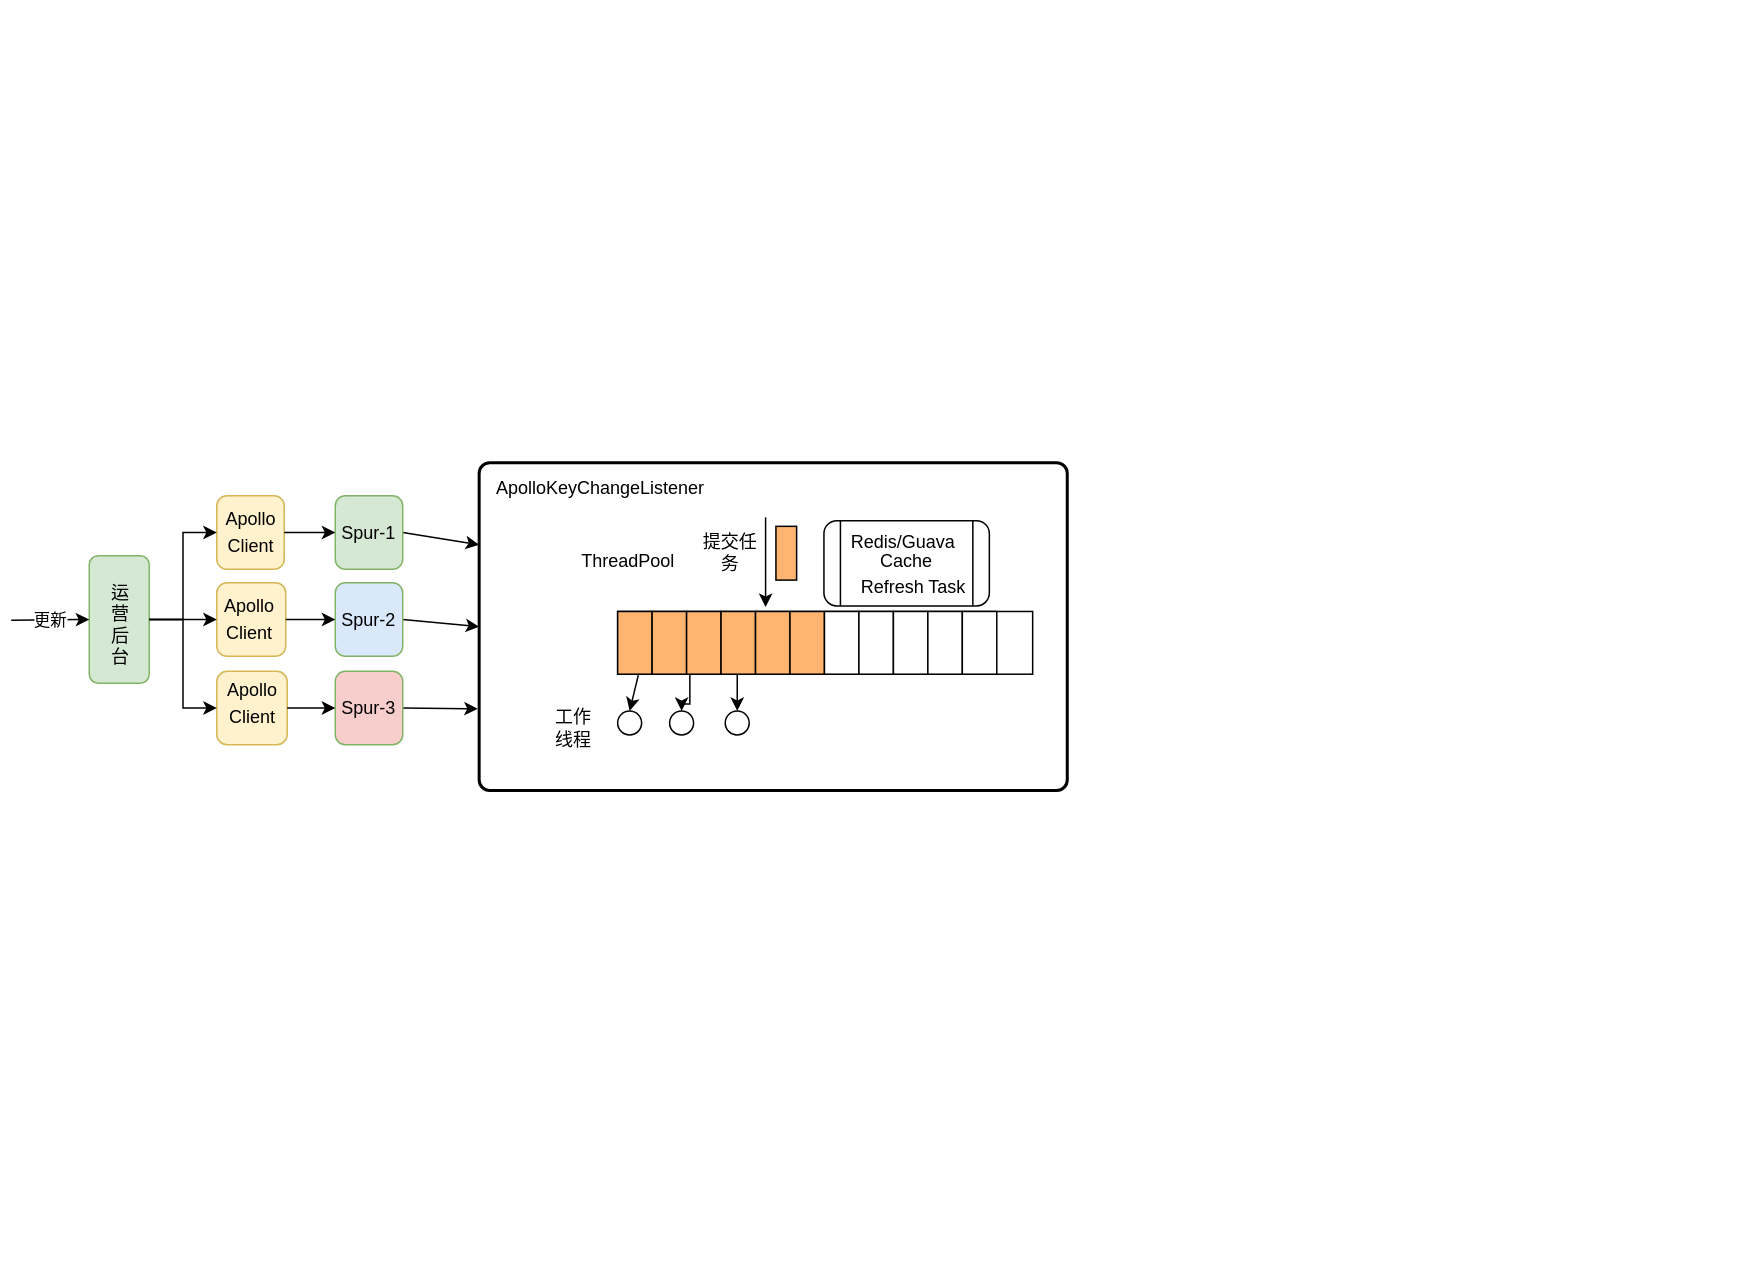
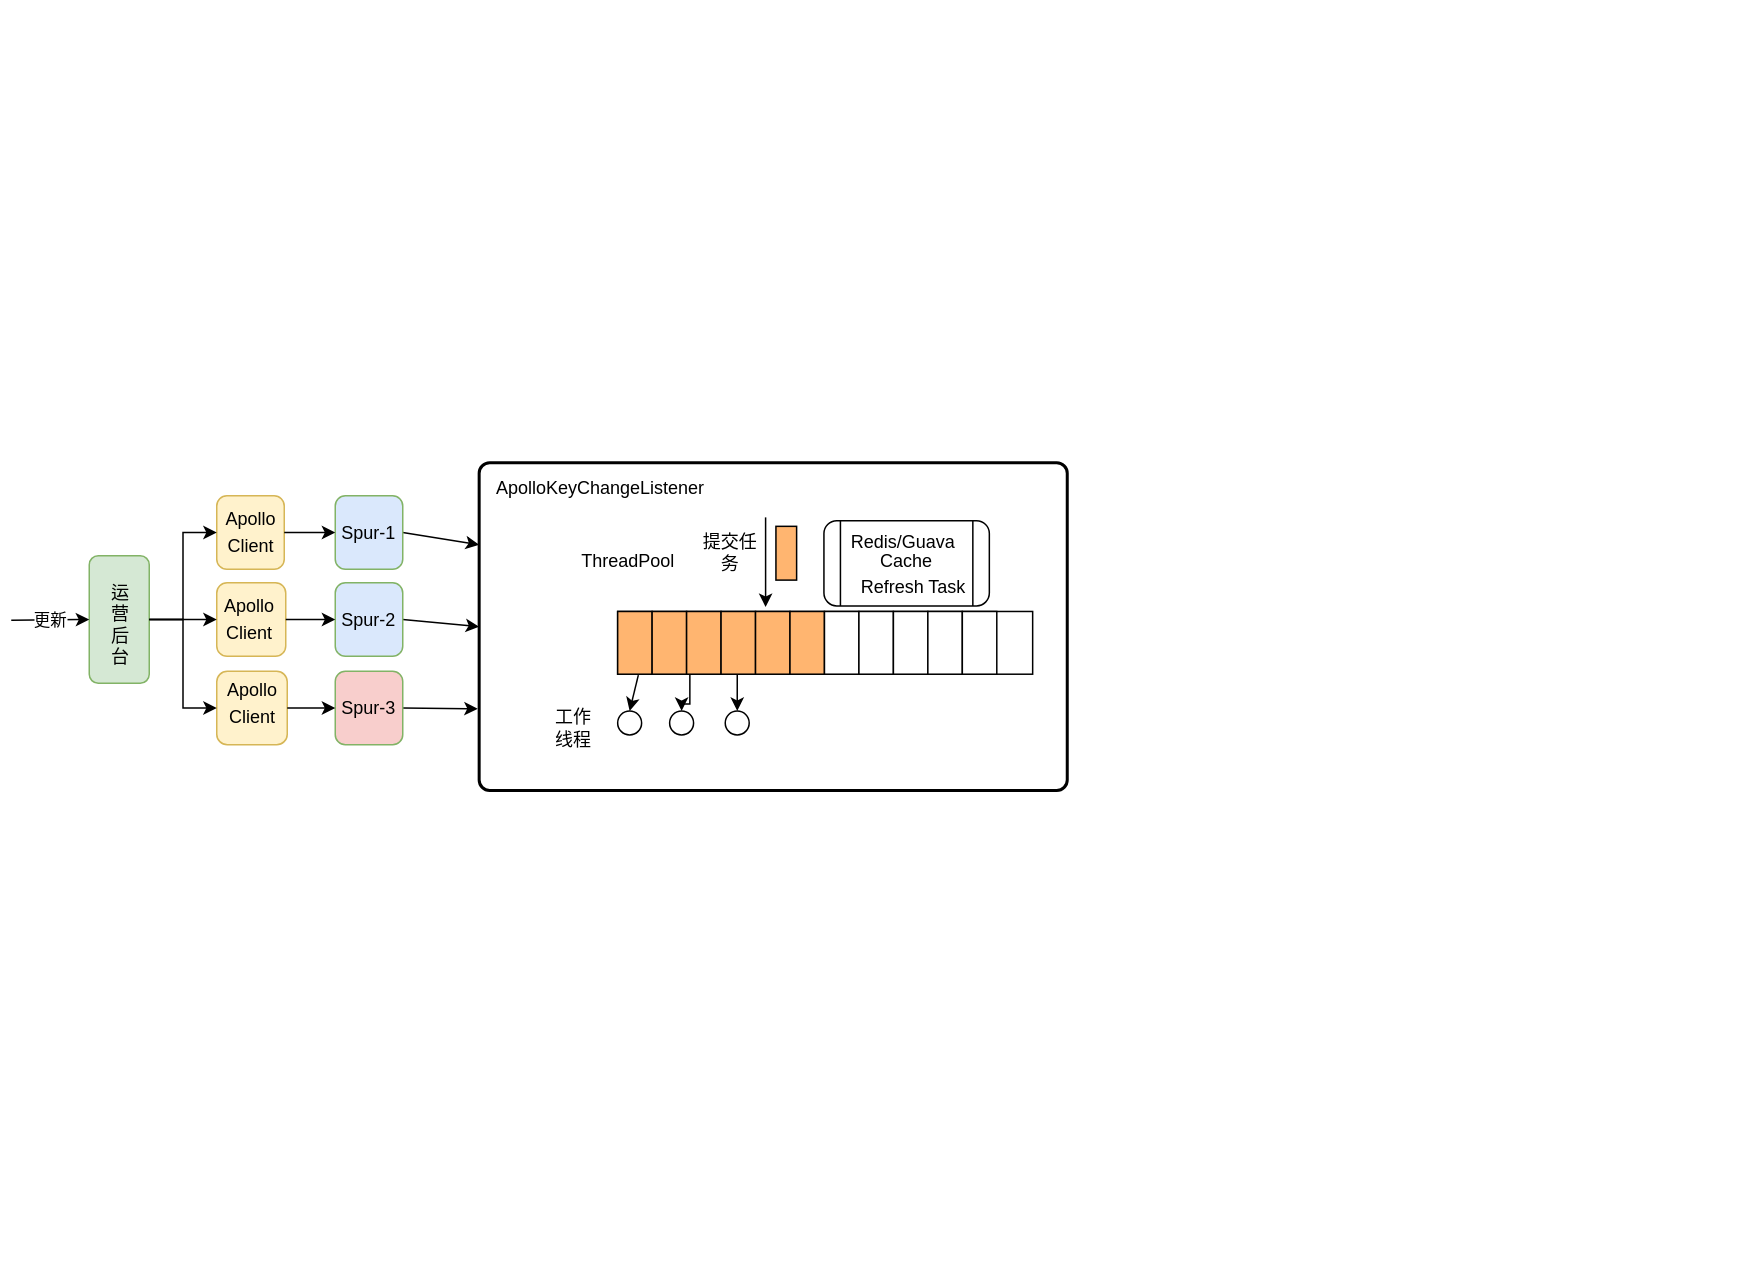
  <mxCell id="0" />
  <mxCell id="1" parent="0" />
  <mxCell id="2" value="" style="group;rotation=90;" vertex="1" connectable="0" parent="1"><mxGeometry x="486" y="20" width="480" height="795" as="geometry" /></mxCell>
  <mxCell id="3" value="" style="group;rotation=180;" vertex="1" connectable="0" parent="2"><mxGeometry x="-41" y="125" width="397" height="689" as="geometry" /></mxCell>
  <mxCell id="4" value="" style="group" vertex="1" connectable="0" parent="3"><mxGeometry x="-146" y="149" width="373" height="229.5" as="geometry" /></mxCell>
  <mxCell id="5" value="" style="group" parent="4" vertex="1" connectable="0"><mxGeometry x="4" y="14" width="369" height="218.5" as="geometry" /></mxCell>
  <mxCell id="6" value="" style="rounded=1;whiteSpace=wrap;html=1;absoluteArcSize=1;arcSize=14;strokeWidth=2;" parent="5" vertex="1"><mxGeometry x="-23.062" width="392.062" height="218.5" as="geometry" /></mxCell>
  <mxCell id="7" value="ApolloKeyChangeListener" style="text;html=1;strokeColor=none;fillColor=none;align=center;verticalAlign=middle;whiteSpace=wrap;rounded=0;" parent="5" vertex="1"><mxGeometry x="-28" width="171.62" height="34.38" as="geometry" /></mxCell>
  <mxCell id="8" value="" style="group" parent="5" vertex="1" connectable="0"><mxGeometry x="23.062" y="36.417" width="322.875" height="152.95" as="geometry" /></mxCell>
  <mxCell id="9" value="" style="rounded=0;whiteSpace=wrap;html=1;" parent="8" vertex="1"><mxGeometry x="46.21" y="62.731" width="276.665" height="41.821" as="geometry" /></mxCell>
  <mxCell id="10" value="" style="endArrow=classic;html=1;" parent="8" edge="1"><mxGeometry width="50" height="50" relative="1" as="geometry"><mxPoint x="144.835" as="sourcePoint" /><mxPoint x="144.835" y="59.746" as="targetPoint" /></mxGeometry></mxCell>
  <mxCell id="11" value="" style="rounded=0;whiteSpace=wrap;html=1;fillColor=#FFB570;" parent="8" vertex="1"><mxGeometry x="151.731" y="5.975" width="13.794" height="35.848" as="geometry" /></mxCell>
  <mxCell id="12" value="提交任务" style="text;html=1;strokeColor=none;fillColor=none;align=center;verticalAlign=middle;whiteSpace=wrap;rounded=0;" parent="8" vertex="1"><mxGeometry x="101.384" y="19.417" width="41.381" height="8.962" as="geometry" /></mxCell>
  <mxCell id="13" value="" style="ellipse;whiteSpace=wrap;html=1;aspect=fixed;rounded=1;" parent="8" vertex="1"><mxGeometry x="46.209" y="129.052" width="15.971" height="15.971" as="geometry" /></mxCell>
  <mxCell id="14" style="edgeStyle=orthogonalEdgeStyle;rounded=0;orthogonalLoop=1;jettySize=auto;html=1;exitX=0.174;exitY=1;exitDx=0;exitDy=0;exitPerimeter=0;" parent="8" source="9" target="15" edge="1"><mxGeometry relative="1" as="geometry" /></mxCell>
  <mxCell id="15" value="" style="ellipse;whiteSpace=wrap;html=1;aspect=fixed;rounded=1;" parent="8" vertex="1"><mxGeometry x="80.852" y="129.052" width="15.971" height="15.971" as="geometry" /></mxCell>
  <mxCell id="16" style="edgeStyle=orthogonalEdgeStyle;rounded=0;orthogonalLoop=1;jettySize=auto;html=1;exitX=0.318;exitY=0.986;exitDx=0;exitDy=0;entryX=0.5;entryY=0;entryDx=0;entryDy=0;exitPerimeter=0;" parent="8" source="9" target="17" edge="1"><mxGeometry relative="1" as="geometry" /></mxCell>
  <mxCell id="17" value="" style="ellipse;whiteSpace=wrap;html=1;aspect=fixed;rounded=1;" parent="8" vertex="1"><mxGeometry x="117.937" y="129.052" width="15.971" height="15.971" as="geometry" /></mxCell>
  <mxCell id="18" value="工作线程" style="text;html=1;strokeColor=none;fillColor=none;align=center;verticalAlign=middle;whiteSpace=wrap;rounded=0;" parent="8" vertex="1"><mxGeometry y="135.922" width="34.484" height="8.962" as="geometry" /></mxCell>
  <mxCell id="19" value="" style="endArrow=classic;html=1;entryX=0.5;entryY=0;entryDx=0;entryDy=0;" parent="8" target="13" edge="1"><mxGeometry width="50" height="50" relative="1" as="geometry"><mxPoint x="60.003" y="105.153" as="sourcePoint" /><mxPoint x="63.106" y="128.454" as="targetPoint" /></mxGeometry></mxCell>
  <mxCell id="20" value="" style="rounded=0;whiteSpace=wrap;html=1;fillColor=#FFB570;" parent="8" vertex="1"><mxGeometry x="46.21" y="62.731" width="22.978" height="41.822" as="geometry" /></mxCell>
  <mxCell id="21" value="" style="rounded=0;whiteSpace=wrap;html=1;fillColor=#FFB570;" parent="8" vertex="1"><mxGeometry x="69.187" y="62.731" width="22.978" height="41.822" as="geometry" /></mxCell>
  <mxCell id="22" value="" style="rounded=0;whiteSpace=wrap;html=1;fillColor=#FFB570;" parent="8" vertex="1"><mxGeometry x="92.165" y="62.731" width="22.978" height="41.822" as="geometry" /></mxCell>
  <mxCell id="23" value="" style="rounded=0;whiteSpace=wrap;html=1;fillColor=#FFB570;" parent="8" vertex="1"><mxGeometry x="115.143" y="62.731" width="22.978" height="41.822" as="geometry" /></mxCell>
  <mxCell id="24" value="" style="rounded=0;whiteSpace=wrap;html=1;fillColor=#FFB570;" parent="8" vertex="1"><mxGeometry x="138.121" y="62.731" width="22.978" height="41.822" as="geometry" /></mxCell>
  <mxCell id="25" value="" style="rounded=0;whiteSpace=wrap;html=1;fillColor=#FFB570;" parent="8" vertex="1"><mxGeometry x="161.099" y="62.731" width="22.978" height="41.822" as="geometry" /></mxCell>
  <mxCell id="26" value="" style="rounded=0;whiteSpace=wrap;html=1;" parent="8" vertex="1"><mxGeometry x="184.077" y="62.731" width="22.978" height="41.822" as="geometry" /></mxCell>
  <mxCell id="27" value="" style="rounded=0;whiteSpace=wrap;html=1;" parent="8" vertex="1"><mxGeometry x="207.055" y="62.731" width="22.978" height="41.822" as="geometry" /></mxCell>
  <mxCell id="28" value="" style="rounded=0;whiteSpace=wrap;html=1;" parent="8" vertex="1"><mxGeometry x="230.033" y="62.731" width="22.978" height="41.822" as="geometry" /></mxCell>
  <mxCell id="29" value="" style="rounded=0;whiteSpace=wrap;html=1;" parent="8" vertex="1"><mxGeometry x="253.011" y="62.731" width="22.978" height="41.822" as="geometry" /></mxCell>
  <mxCell id="30" value="" style="rounded=0;whiteSpace=wrap;html=1;" parent="8" vertex="1"><mxGeometry x="275.989" y="62.731" width="22.978" height="41.822" as="geometry" /></mxCell>
  <mxCell id="31" value="" style="shape=process;whiteSpace=wrap;html=1;backgroundOutline=1;rounded=1;" parent="8" vertex="1"><mxGeometry x="183.73" y="2.19" width="110.27" height="56.82" as="geometry" /></mxCell>
  <mxCell id="32" style="edgeStyle=none;rounded=0;orthogonalLoop=1;jettySize=auto;html=1;exitX=0.5;exitY=0;exitDx=0;exitDy=0;" edge="1" parent="8"><mxGeometry relative="1" as="geometry"><mxPoint x="241.517" y="4.013" as="sourcePoint" /><mxPoint x="241.517" y="4.013" as="targetPoint" /></mxGeometry></mxCell>
  <mxCell id="33" value="" style="group" vertex="1" connectable="0" parent="8"><mxGeometry x="190.368" y="0.003" width="97" height="59" as="geometry" /></mxCell>
  <mxCell id="34" value="Redis/Guava&amp;nbsp;" style="text;html=1;strokeColor=none;fillColor=none;align=center;verticalAlign=middle;whiteSpace=wrap;rounded=0;" vertex="1" parent="33"><mxGeometry width="97" height="33" as="geometry" /></mxCell>
  <mxCell id="35" value="Cache" style="text;html=1;strokeColor=none;fillColor=none;align=center;verticalAlign=middle;whiteSpace=wrap;rounded=0;" vertex="1" parent="33"><mxGeometry x="28.5" y="19.5" width="40" height="20" as="geometry" /></mxCell>
  <mxCell id="36" value="&amp;nbsp;Refresh Task" style="text;html=1;strokeColor=none;fillColor=none;align=center;verticalAlign=middle;whiteSpace=wrap;rounded=0;" vertex="1" parent="33"><mxGeometry x="12" y="35" width="80" height="24" as="geometry" /></mxCell>
  <mxCell id="37" value="ThreadPool&lt;br&gt;" style="text;html=1;strokeColor=none;fillColor=none;align=center;verticalAlign=middle;whiteSpace=wrap;rounded=0;" parent="5" vertex="1"><mxGeometry x="37" y="59" width="79.18" height="14.57" as="geometry" /></mxCell>
  <mxCell id="38" value="" style="rounded=1;whiteSpace=wrap;html=1;fillColor=#d5e8d4;strokeColor=#82b366;" vertex="1" parent="3"><mxGeometry x="-425" y="225" width="40" height="85" as="geometry" /></mxCell>
  <mxCell id="39" value="运营后台" style="text;html=1;strokeColor=none;fillColor=none;align=center;verticalAlign=middle;whiteSpace=wrap;rounded=0;" vertex="1" parent="3"><mxGeometry x="-415" y="237" width="22" height="67" as="geometry" /></mxCell>
  <mxCell id="40" value="更新" style="endArrow=classic;html=1;entryX=0;entryY=0.5;entryDx=0;entryDy=0;" edge="1" parent="3" target="38"><mxGeometry width="50" height="50" relative="1" as="geometry"><mxPoint x="-477" y="268" as="sourcePoint" /><mxPoint x="-514" y="244" as="targetPoint" /></mxGeometry></mxCell>
  <mxCell id="41" value="" style="rounded=1;whiteSpace=wrap;html=1;fillColor=#fff2cc;strokeColor=#d6b656;" vertex="1" parent="3"><mxGeometry x="-340" y="185" width="45" height="49" as="geometry" /></mxCell>
  <mxCell id="42" style="edgeStyle=orthogonalEdgeStyle;rounded=0;orthogonalLoop=1;jettySize=auto;html=1;exitX=1;exitY=0.5;exitDx=0;exitDy=0;entryX=0;entryY=0.5;entryDx=0;entryDy=0;" edge="1" parent="3" source="38" target="41"><mxGeometry relative="1" as="geometry" /></mxCell>
  <mxCell id="43" value="" style="rounded=1;whiteSpace=wrap;html=1;fillColor=#fff2cc;strokeColor=#d6b656;" vertex="1" parent="3"><mxGeometry x="-340" y="243" width="46" height="49" as="geometry" /></mxCell>
  <mxCell id="44" style="edgeStyle=orthogonalEdgeStyle;rounded=0;orthogonalLoop=1;jettySize=auto;html=1;exitX=1;exitY=0.5;exitDx=0;exitDy=0;entryX=0;entryY=0.5;entryDx=0;entryDy=0;" edge="1" parent="3" source="38" target="43"><mxGeometry relative="1" as="geometry" /></mxCell>
  <mxCell id="45" value="&lt;span style=&quot;color: rgba(0 , 0 , 0 , 0) ; font-family: monospace ; font-size: 0px&quot;&gt;%3CmxGraphModel%3E%3Croot%3E%3CmxCell%20id%3D%220%22%2F%3E%3CmxCell%20id%3D%221%22%20parent%3D%220%22%2F%3E%3CmxCell%20id%3D%222%22%20value%3D%22%22%20style%3D%22group%22%20vertex%3D%221%22%20connectable%3D%220%22%20parent%3D%221%22%3E%3CmxGeometry%20x%3D%22163%22%20y%3D%22817.5%22%20width%3D%2246%22%20height%3D%2240%22%20as%3D%22geometry%22%2F%3E%3C%2FmxCell%3E%3CmxCell%20id%3D%223%22%20value%3D%22Apollo%22%20style%3D%22text%3Bhtml%3D1%3BstrokeColor%3Dnone%3BfillColor%3Dnone%3Balign%3Dcenter%3BverticalAlign%3Dmiddle%3BwhiteSpace%3Dwrap%3Brounded%3D0%3B%22%20vertex%3D%221%22%20parent%3D%222%22%3E%3CmxGeometry%20width%3D%2246%22%20height%3D%2222%22%20as%3D%22geometry%22%2F%3E%3C%2FmxCell%3E%3CmxCell%20id%3D%224%22%20value%3D%22Client%22%20style%3D%22text%3Bhtml%3D1%3BstrokeColor%3Dnone%3BfillColor%3Dnone%3Balign%3Dcenter%3BverticalAlign%3Dmiddle%3BwhiteSpace%3Dwrap%3Brounded%3D0%3B%22%20vertex%3D%221%22%20parent%3D%222%22%3E%3CmxGeometry%20y%3D%2218%22%20width%3D%2246%22%20height%3D%2222%22%20as%3D%22geometry%22%2F%3E%3C%2FmxCell%3E%3C%2Froot%3E%3C%2FmxGraphModel%3E&lt;/span&gt;" style="rounded=1;whiteSpace=wrap;html=1;fillColor=#fff2cc;strokeColor=#d6b656;" vertex="1" parent="3"><mxGeometry x="-340" y="302" width="47" height="49" as="geometry" /></mxCell>
  <mxCell id="46" style="edgeStyle=orthogonalEdgeStyle;rounded=0;orthogonalLoop=1;jettySize=auto;html=1;exitX=1;exitY=0.5;exitDx=0;exitDy=0;entryX=0;entryY=0.5;entryDx=0;entryDy=0;" edge="1" parent="3" source="38" target="45"><mxGeometry relative="1" as="geometry" /></mxCell>
  <mxCell id="47" style="rounded=0;orthogonalLoop=1;jettySize=auto;html=1;exitX=1;exitY=0.5;exitDx=0;exitDy=0;entryX=0;entryY=0.25;entryDx=0;entryDy=0;" edge="1" parent="3" source="48" target="6"><mxGeometry relative="1" as="geometry" /></mxCell>
- <mxCell id="48" value="Spur-1" style="rounded=1;whiteSpace=wrap;html=1;fillColor=#d5e8d4;strokeColor=#82b366;" vertex="1" parent="3"><mxGeometry x="-261" y="185" width="45" height="49" as="geometry" /></mxCell>
+ <mxCell id="48" value="Spur-1" style="rounded=1;whiteSpace=wrap;html=1;fillColor=#dae8fc;strokeColor=#82b366;" vertex="1" parent="3"><mxGeometry x="-261" y="185" width="45" height="49" as="geometry" /></mxCell>
  <mxCell id="49" style="edgeStyle=orthogonalEdgeStyle;rounded=0;orthogonalLoop=1;jettySize=auto;html=1;exitX=1;exitY=0.5;exitDx=0;exitDy=0;entryX=0;entryY=0.5;entryDx=0;entryDy=0;" edge="1" parent="3" source="41" target="48"><mxGeometry relative="1" as="geometry" /></mxCell>
  <mxCell id="50" style="rounded=0;orthogonalLoop=1;jettySize=auto;html=1;exitX=1;exitY=0.5;exitDx=0;exitDy=0;entryX=0;entryY=0.5;entryDx=0;entryDy=0;" edge="1" parent="3" source="51" target="6"><mxGeometry relative="1" as="geometry" /></mxCell>
  <mxCell id="51" value="Spur-2" style="rounded=1;whiteSpace=wrap;html=1;fillColor=#dae8fc;strokeColor=#82b366;" vertex="1" parent="3"><mxGeometry x="-261" y="243" width="45" height="49" as="geometry" /></mxCell>
  <mxCell id="52" style="edgeStyle=orthogonalEdgeStyle;rounded=0;orthogonalLoop=1;jettySize=auto;html=1;exitX=1;exitY=0.5;exitDx=0;exitDy=0;entryX=0;entryY=0.5;entryDx=0;entryDy=0;" edge="1" parent="3" source="43" target="51"><mxGeometry relative="1" as="geometry" /></mxCell>
  <mxCell id="53" style="rounded=0;orthogonalLoop=1;jettySize=auto;html=1;exitX=1;exitY=0.5;exitDx=0;exitDy=0;" edge="1" parent="3" source="54"><mxGeometry relative="1" as="geometry"><mxPoint x="-166" y="327" as="targetPoint" /></mxGeometry></mxCell>
  <mxCell id="54" value="Spur-3" style="rounded=1;whiteSpace=wrap;html=1;fillColor=#f8cecc;strokeColor=#82b366;" vertex="1" parent="3"><mxGeometry x="-261" y="302" width="45" height="49" as="geometry" /></mxCell>
  <mxCell id="55" value="" style="edgeStyle=orthogonalEdgeStyle;rounded=0;orthogonalLoop=1;jettySize=auto;html=1;" edge="1" parent="3" source="45" target="54"><mxGeometry relative="1" as="geometry" /></mxCell>
  <mxCell id="56" value="" style="group" vertex="1" connectable="0" parent="3"><mxGeometry x="-340" y="189.5" width="46" height="40" as="geometry" /></mxCell>
  <mxCell id="57" value="Apollo" style="text;html=1;strokeColor=none;fillColor=none;align=center;verticalAlign=middle;whiteSpace=wrap;rounded=0;" vertex="1" parent="56"><mxGeometry width="46" height="22" as="geometry" /></mxCell>
  <mxCell id="58" value="Client" style="text;html=1;strokeColor=none;fillColor=none;align=center;verticalAlign=middle;whiteSpace=wrap;rounded=0;" vertex="1" parent="56"><mxGeometry y="18" width="46" height="22" as="geometry" /></mxCell>
  <mxCell id="59" value="" style="group" vertex="1" connectable="0" parent="3"><mxGeometry x="-341" y="247.5" width="46" height="40" as="geometry" /></mxCell>
  <mxCell id="60" value="Apollo" style="text;html=1;strokeColor=none;fillColor=none;align=center;verticalAlign=middle;whiteSpace=wrap;rounded=0;" vertex="1" parent="59"><mxGeometry width="46" height="22" as="geometry" /></mxCell>
  <mxCell id="61" value="Client" style="text;html=1;strokeColor=none;fillColor=none;align=center;verticalAlign=middle;whiteSpace=wrap;rounded=0;" vertex="1" parent="59"><mxGeometry y="18" width="46" height="22" as="geometry" /></mxCell>
  <mxCell id="62" value="" style="group" vertex="1" connectable="0" parent="3"><mxGeometry x="-339" y="304" width="46" height="40" as="geometry" /></mxCell>
  <mxCell id="63" value="Apollo" style="text;html=1;strokeColor=none;fillColor=none;align=center;verticalAlign=middle;whiteSpace=wrap;rounded=0;" vertex="1" parent="62"><mxGeometry width="46" height="22" as="geometry" /></mxCell>
  <mxCell id="64" value="Client" style="text;html=1;strokeColor=none;fillColor=none;align=center;verticalAlign=middle;whiteSpace=wrap;rounded=0;" vertex="1" parent="62"><mxGeometry y="18" width="46" height="22" as="geometry" /></mxCell>
